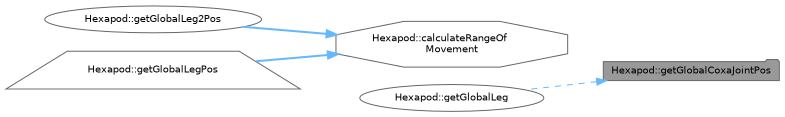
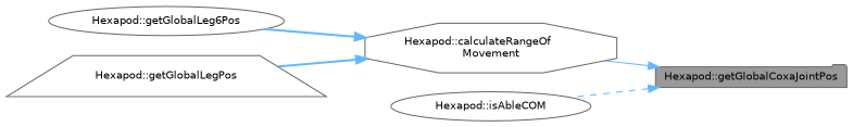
  digraph {
    rankdir=RL
    node [color=grey40 fillcolor=white fontname=Helvetica fontsize=10 shape=ellipse style=filled]
    edge [color=steelblue1 dir=back fontname=Helvetica fontsize=10 labelfontname=Helvetica labelfontsize=10 style=bold]
    n1 [color=gray40 fillcolor=grey60 fontcolor=black height=0.2 label="Hexapod::getGlobalCoxaJointPos" shape=folder width=0.4]
    n2 [height=0.2 label="Hexapod::calculateRangeOf\lMovement" shape=octagon width=0.4]
-   n3 [height=0.2 label="Hexapod::getGlobalLeg" width=0.4]
-   n4 [height=0.2 label="Hexapod::getGlobalLeg2Pos" width=0.4]
+   n3 [height=0.2 label="Hexapod::isAbleCOM" width=0.4]
+   n4 [height=0.2 label="Hexapod::getGlobalLeg6Pos" width=0.4]
    n5 [height=0.2 label="Hexapod::getGlobalLegPos" shape=trapezium width=0.4]
+   n1 -> n2 [style=solid]
    n1 -> n3 [style=dashed]
    n2 -> n4
    n2 -> n5
  }
